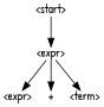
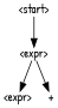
  digraph {
    fontname="Patrick Hand"
    node [shape=plain fontname="Patrick Hand"]
    edge [fontname="Patrick Hand"]
    n1 [label="\<start\>"]
    n2 [label="\<expr\>"]
    n3 [label="\<expr\>"]
    n4 [label="+"]
-   n5 [label="\<term\>"]
    n1 -> n2
    n2 -> n3
    n2 -> n4
-   n2 -> n5
  }
